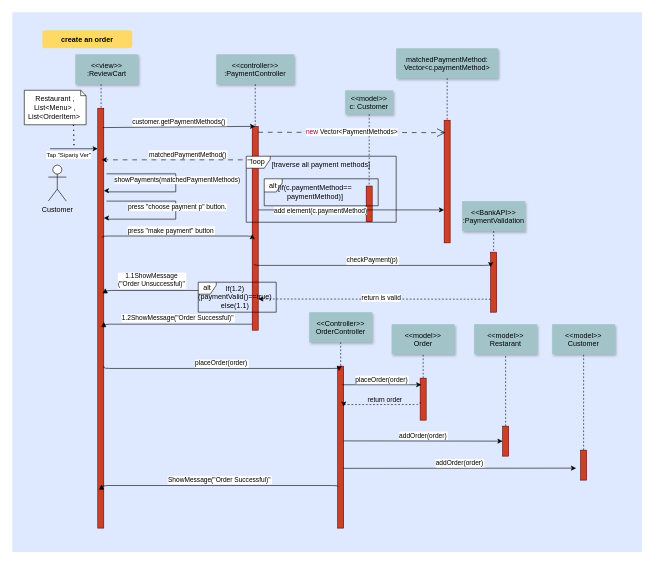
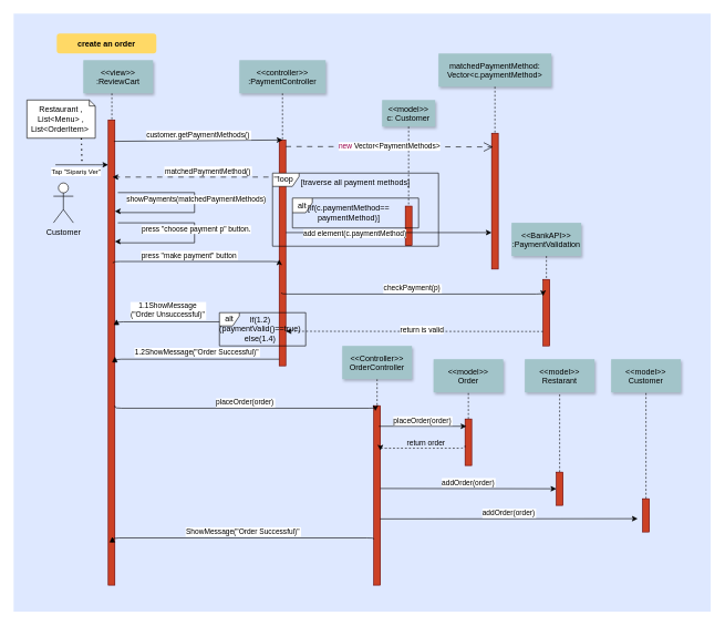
  <mxCell id="0" />
  <mxCell id="1" parent="0" />
  <mxCell id="2" value="" style="fillColor=#DEE8FF;strokeColor=none" vertex="1" parent="1"><mxGeometry y="20" width="1050" height="900" as="geometry" x="20" /></mxCell>
  <mxCell id="3" value="" style="fillColor=#CC4125;strokeColor=#660000" vertex="1" parent="1"><mxGeometry x="162.5" y="180" width="10" height="700" as="geometry" /></mxCell>
  <mxCell id="4" value="&lt;&lt;view&gt;&gt;&#10;:ReviewCart" style="shadow=1;fillColor=#A2C4C9;strokeColor=none" vertex="1" parent="1"><mxGeometry x="125" y="90" width="105" height="50" as="geometry" /></mxCell>
  <mxCell id="5" value="" style="fillColor=#CC4125;strokeColor=#660000" vertex="1" parent="1"><mxGeometry x="420" y="210.17" width="10" height="339.83" as="geometry" /></mxCell>
  <mxCell id="6" value="&lt;&lt;controller&gt;&gt;&#10;:PaymentController" style="shadow=1;fillColor=#A2C4C9;strokeColor=none" vertex="1" parent="1"><mxGeometry x="360" y="90" width="130" height="50" as="geometry" /></mxCell>
  <mxCell id="7" value="" style="edgeStyle=none;endArrow=none;dashed=1" edge="1" parent="1" source="6" target="5"><mxGeometry x="272.335" y="165" width="100" height="100" as="geometry"><mxPoint x="367.259" y="140" as="sourcePoint" /><mxPoint x="367.576" y="195" as="targetPoint" /></mxGeometry></mxCell>
  <mxCell id="8" value="customer.getPaymentMethods()" style="edgeStyle=none;verticalLabelPosition=top;verticalAlign=bottom;entryX=0.5;entryY=0;entryDx=0;entryDy=0;exitX=0.85;exitY=0.046;exitDx=0;exitDy=0;exitPerimeter=0;" edge="1" parent="1" target="5" source="3"><mxGeometry width="100" height="100" as="geometry"><mxPoint x="230" y="209.5" as="sourcePoint" /><mxPoint x="360" y="209.5" as="targetPoint" /><mxPoint as="offset" /></mxGeometry></mxCell>
  <mxCell id="9" value="" style="fillColor=#CC4125;strokeColor=#660000" vertex="1" parent="1"><mxGeometry x="610" y="309.7" width="10" height="59.39" as="geometry" /></mxCell>
  <mxCell id="10" value="&lt;&lt;model&gt;&gt;&#10;c: Customer" style="shadow=1;fillColor=#A2C4C9;strokeColor=none" vertex="1" parent="1"><mxGeometry x="575" y="150" width="80" height="40" as="geometry" /></mxCell>
  <mxCell id="11" value="" style="edgeStyle=none;endArrow=none;dashed=1" edge="1" parent="1" source="10" target="9"><mxGeometry x="614.488" y="175.0" width="100" height="100" as="geometry"><mxPoint x="694.653" y="140" as="sourcePoint" /><mxPoint x="694.653" y="290" as="targetPoint" /></mxGeometry></mxCell>
  <mxCell id="12" value="&lt;&lt;BankAPI&gt;&gt;&#10;:PaymentValidation" style="shadow=1;fillColor=#A2C4C9;strokeColor=none" vertex="1" parent="1"><mxGeometry x="770" y="334.78" width="105" height="50" as="geometry" /></mxCell>
  <mxCell id="13" value="" style="edgeStyle=none;endArrow=none;dashed=1" edge="1" parent="1" source="12" target="14"><mxGeometry x="727.335" y="165" width="100" height="100" as="geometry"><mxPoint x="822.259" y="140" as="sourcePoint" /><mxPoint x="822.576" y="195" as="targetPoint" /></mxGeometry></mxCell>
  <mxCell id="14" value="" style="fillColor=#CC4125;strokeColor=#660000" vertex="1" parent="1"><mxGeometry x="817.5" y="420" width="10" height="100" as="geometry" /></mxCell>
  <mxCell id="15" value="" style="edgeStyle=elbowEdgeStyle;elbow=horizontal;endArrow=none;dashed=1" edge="1" parent="1" source="4" target="3"><mxGeometry x="230.0" y="310" width="100" height="100" as="geometry"><mxPoint x="250" y="440" as="sourcePoint" /><mxPoint x="350" y="340" as="targetPoint" /></mxGeometry></mxCell>
  <mxCell id="16" value="" style="edgeStyle=elbowEdgeStyle;elbow=vertical;verticalLabelPosition=top;verticalAlign=bottom" edge="1" parent="1"><mxGeometry width="100" height="100" as="geometry"><mxPoint x="430" y="349.5" as="sourcePoint" /><mxPoint x="740" y="349.5" as="targetPoint" /><Array as="points"><mxPoint x="730" y="349.5" /></Array><mxPoint as="offset" /></mxGeometry></mxCell>
  <mxCell id="17" value="add element(c.paymentMethod)" style="edgeLabel;html=1;align=center;verticalAlign=middle;resizable=0;points=[];" connectable="0" vertex="1" parent="16"><mxGeometry relative="1" as="geometry"><mxPoint x="-52" y="1" as="offset" /></mxGeometry></mxCell>
  <mxCell id="18" value="             press &quot;make payment&quot; button" style="edgeStyle=elbowEdgeStyle;elbow=vertical;dashed=0;verticalLabelPosition=top;verticalAlign=bottom;align=right;entryX=0;entryY=0.598;entryDx=0;entryDy=0;entryPerimeter=0;" edge="1" parent="1"><mxGeometry width="100" height="100" as="geometry"><mxPoint x="170" y="395.61" as="sourcePoint" /><mxPoint x="420" y="389.998" as="targetPoint" /><Array as="points" /><mxPoint x="63" as="offset" /></mxGeometry></mxCell>
  <mxCell id="19" value="" style="fillColor=#CC4125;strokeColor=#660000" vertex="1" parent="1"><mxGeometry x="562.5" y="610" width="10" height="270" as="geometry" /></mxCell>
  <mxCell id="20" value="ShowMessage(&quot;Order Successful)&quot;" style="edgeStyle=elbowEdgeStyle;elbow=vertical;verticalLabelPosition=top;verticalAlign=bottom;endArrow=none;startFill=1;startArrow=block;entryX=0.44;entryY=0.85;entryDx=0;entryDy=0;entryPerimeter=0;exitX=0.621;exitY=0.896;exitDx=0;exitDy=0;exitPerimeter=0;" edge="1" parent="1" source="3"><mxGeometry x="212.5" y="469.583" width="100" height="100" as="geometry"><mxPoint x="340" y="811" as="sourcePoint" /><mxPoint x="562.5" y="810.786" as="targetPoint" /><Array as="points" /></mxGeometry></mxCell>
  <mxCell id="21" value="" style="edgeStyle=none;endArrow=none;dashed=1;exitX=0.5;exitY=1;exitDx=0;exitDy=0;" edge="1" parent="1" source="41" target="19"><mxGeometry x="376.571" y="339.697" width="100" height="100" as="geometry"><mxPoint x="471.736" y="314.697" as="sourcePoint" /><mxPoint x="471.736" y="494.091" as="targetPoint" /></mxGeometry></mxCell>
- <mxCell id="22" value="create an order" style="rounded=1;fontStyle=1;fillColor=#FFD966;strokeColor=none" vertex="1" parent="1"><mxGeometry x="70" y="50" width="150" height="30" as="geometry" /></mxCell>
+ <mxCell id="22" value="create an order" style="rounded=1;fontStyle=1;fillColor=#FFD966;strokeColor=none" vertex="1" parent="1"><mxGeometry x="85" y="50" width="150" height="30" as="geometry" /></mxCell>
  <mxCell id="23" value="" style="fillColor=#CC4125;strokeColor=#660000" vertex="1" parent="1"><mxGeometry x="740" y="200" width="10" height="204.39" as="geometry" /></mxCell>
  <mxCell id="24" value="loop" style="shape=umlFrame;whiteSpace=wrap;html=1;pointerEvents=0;width=40;height=20;" vertex="1" parent="1"><mxGeometry x="410" y="260" width="250" height="110" as="geometry" /></mxCell>
  <mxCell id="25" value="alt" style="shape=umlFrame;whiteSpace=wrap;html=1;pointerEvents=0;width=30;height=22;" vertex="1" parent="1"><mxGeometry x="440" y="297.59" width="190" height="45" as="geometry" /></mxCell>
  <mxCell id="26" value="&lt;font style=&quot;color: rgb(153, 0, 77);&quot;&gt;new &lt;/font&gt;Vector&amp;lt;PaymentMethods&amp;gt;" style="endArrow=open;endSize=12;dashed=1;html=1;rounded=0;entryX=0.22;entryY=0.101;entryDx=0;entryDy=0;entryPerimeter=0;dashPattern=8 8;" edge="1" parent="1" target="23"><mxGeometry width="160" relative="1" as="geometry"><mxPoint x="430" y="220" as="sourcePoint" /><mxPoint x="720" y="220" as="targetPoint" /></mxGeometry></mxCell>
  <mxCell id="27" value="[traverse all payment methods]" style="text;html=1;align=center;verticalAlign=middle;whiteSpace=wrap;rounded=0;" vertex="1" parent="1"><mxGeometry x="450" y="260" width="170" height="30" as="geometry" /></mxCell>
  <mxCell id="28" value="[if(c.paymentMethod==&lt;div&gt;paymentMethod)]&lt;/div&gt;" style="text;html=1;align=center;verticalAlign=middle;whiteSpace=wrap;rounded=0;" vertex="1" parent="1"><mxGeometry x="460" y="305.39" width="130" height="29.39" as="geometry" /></mxCell>
  <mxCell id="29" value="matchedPaymentMethod:&#10;Vector&lt;c.paymentMethod&gt;" style="shadow=1;fillColor=#A2C4C9;strokeColor=none" vertex="1" parent="1"><mxGeometry x="660" y="80" width="170" height="50" as="geometry" /></mxCell>
  <mxCell id="30" value="" style="edgeStyle=none;endArrow=none;dashed=1;exitX=0.5;exitY=1;exitDx=0;exitDy=0;entryX=0.5;entryY=0;entryDx=0;entryDy=0;" edge="1" parent="1" source="29" target="23"><mxGeometry x="727.335" y="165" width="100" height="100" as="geometry"><mxPoint x="996" y="150" as="sourcePoint" /><mxPoint x="725" y="208" as="targetPoint" /></mxGeometry></mxCell>
  <mxCell id="31" value="matchedPaymentMethod()" style="edgeStyle=elbowEdgeStyle;elbow=vertical;dashed=1;verticalLabelPosition=top;verticalAlign=bottom;align=right;dashPattern=8 8;" edge="1" parent="1"><mxGeometry width="100" height="100" as="geometry"><mxPoint x="420" y="265.99" as="sourcePoint" /><mxPoint x="169" y="266" as="targetPoint" /><Array as="points" /><mxPoint x="85" as="offset" /></mxGeometry></mxCell>
  <mxCell id="32" style="edgeStyle=orthogonalEdgeStyle;rounded=0;orthogonalLoop=1;jettySize=auto;html=1;exitX=1.2;exitY=0.441;exitDx=0;exitDy=0;exitPerimeter=0;entryX=0.75;entryY=0.524;entryDx=0;entryDy=0;entryPerimeter=0;" edge="1" parent="1"><mxGeometry relative="1" as="geometry"><mxPoint x="177" y="289.32" as="sourcePoint" /><mxPoint x="172.5" y="317.54" as="targetPoint" /><Array as="points"><mxPoint x="292.5" y="289.38" /><mxPoint x="292.5" y="319.38" /><mxPoint x="177.5" y="319.38" /><mxPoint x="177.5" y="317.38" /></Array></mxGeometry></mxCell>
  <mxCell id="33" value="showPayments(matchedPaymentMethods)" style="edgeLabel;html=1;align=center;verticalAlign=middle;resizable=0;points=[];" connectable="0" vertex="1" parent="32"><mxGeometry x="-0.155" relative="1" as="geometry"><mxPoint x="5" y="10" as="offset" /></mxGeometry></mxCell>
  <mxCell id="34" style="edgeStyle=orthogonalEdgeStyle;rounded=0;orthogonalLoop=1;jettySize=auto;html=1;exitX=1.2;exitY=0.441;exitDx=0;exitDy=0;exitPerimeter=0;entryX=0.75;entryY=0.524;entryDx=0;entryDy=0;entryPerimeter=0;" edge="1" parent="1"><mxGeometry relative="1" as="geometry"><mxPoint x="177" y="334.81" as="sourcePoint" /><mxPoint x="172.5" y="363.03" as="targetPoint" /><Array as="points"><mxPoint x="292.5" y="334.87" /><mxPoint x="292.5" y="364.87" /><mxPoint x="177.5" y="364.87" /><mxPoint x="177.5" y="362.87" /></Array></mxGeometry></mxCell>
  <mxCell id="35" value="press &quot;choose payment p&quot; button." style="edgeLabel;html=1;align=center;verticalAlign=middle;resizable=0;points=[];" connectable="0" vertex="1" parent="34"><mxGeometry x="-0.155" relative="1" as="geometry"><mxPoint x="5" y="10" as="offset" /></mxGeometry></mxCell>
  <mxCell id="36" value="checkPayment(p)" style="edgeStyle=elbowEdgeStyle;elbow=vertical;verticalLabelPosition=top;verticalAlign=bottom;endArrow=classic;startFill=0;startArrow=none;endFill=1;entryX=0;entryY=0.25;entryDx=0;entryDy=0;exitX=0.36;exitY=0.676;exitDx=0;exitDy=0;exitPerimeter=0;" edge="1" parent="1" source="5" target="14"><mxGeometry x="212.5" y="469.583" width="100" height="100" as="geometry"><mxPoint x="430" y="430" as="sourcePoint" /><mxPoint x="710" y="420" as="targetPoint" /><Array as="points" /></mxGeometry></mxCell>
  <mxCell id="37" value="alt" style="shape=umlFrame;whiteSpace=wrap;html=1;pointerEvents=0;width=30;height=20;" vertex="1" parent="1"><mxGeometry x="330" y="470" width="130" height="50" as="geometry" /></mxCell>
- <mxCell id="38" value="If(1.2) (paymentValid()==true)&lt;div&gt;else(1.1)&lt;/div&gt;" style="text;html=1;align=center;verticalAlign=middle;whiteSpace=wrap;rounded=0;" vertex="1" parent="1"><mxGeometry x="330" y="480" width="122.5" height="30" as="geometry" /></mxCell>
+ <mxCell id="38" value="If(1.2) (paymentValid()==true)&lt;div&gt;else(1.4)&lt;/div&gt;" style="text;html=1;align=center;verticalAlign=middle;whiteSpace=wrap;rounded=0;" vertex="1" parent="1"><mxGeometry x="330" y="480" width="122.5" height="30" as="geometry" /></mxCell>
  <mxCell id="39" value="" style="edgeStyle=elbowEdgeStyle;elbow=vertical;dashed=1;verticalLabelPosition=bottom;verticalAlign=top;entryX=1;entryY=0.848;entryDx=0;entryDy=0;entryPerimeter=0;" edge="1" parent="1" target="5"><mxGeometry x="507.5" y="664.342" width="100" height="100" as="geometry"><mxPoint x="817.5" y="498.33" as="sourcePoint" /><mxPoint x="685" y="498.33" as="targetPoint" /><Array as="points" /></mxGeometry></mxCell>
  <mxCell id="40" value="return is valid" style="edgeLabel;html=1;align=center;verticalAlign=middle;resizable=0;points=[];" connectable="0" vertex="1" parent="39"><mxGeometry relative="1" as="geometry"><mxPoint x="11" y="-3" as="offset" /></mxGeometry></mxCell>
  <mxCell id="41" value="&lt;&lt;Controller&gt;&gt;&#10;OrderController" style="shadow=1;fillColor=#A2C4C9;strokeColor=none" vertex="1" parent="1"><mxGeometry x="515" y="520" width="105" height="50" as="geometry" /></mxCell>
  <mxCell id="42" value="&lt;&lt;model&gt;&gt;&#10;Order" style="shadow=1;fillColor=#A2C4C9;strokeColor=none" vertex="1" parent="1"><mxGeometry x="652.5" y="540" width="105" height="50" as="geometry" /></mxCell>
  <mxCell id="43" value="&lt;&lt;model&gt;&gt;&#10;Restarant" style="shadow=1;fillColor=#A2C4C9;strokeColor=none" vertex="1" parent="1"><mxGeometry x="790" y="540" width="105" height="50" as="geometry" /></mxCell>
  <mxCell id="44" value="&lt;&lt;model&gt;&gt;&#10;Customer" style="shadow=1;fillColor=#A2C4C9;strokeColor=none" vertex="1" parent="1"><mxGeometry x="920" y="540" width="105" height="50" as="geometry" /></mxCell>
  <mxCell id="45" style="edgeStyle=orthogonalEdgeStyle;rounded=0;orthogonalLoop=1;jettySize=auto;html=1;dashed=1;endArrow=none;startFill=0;" edge="1" parent="1" source="46" target="44"><mxGeometry relative="1" as="geometry" /></mxCell>
  <mxCell id="46" value="" style="fillColor=#CC4125;strokeColor=#660000" vertex="1" parent="1"><mxGeometry x="967.5" y="750" width="10" height="50" as="geometry" /></mxCell>
  <mxCell id="47" style="edgeStyle=orthogonalEdgeStyle;rounded=0;orthogonalLoop=1;jettySize=auto;html=1;endArrow=none;startFill=0;dashed=1;" edge="1" parent="1" source="48" target="43"><mxGeometry relative="1" as="geometry" /></mxCell>
  <mxCell id="48" value="" style="fillColor=#CC4125;strokeColor=#660000" vertex="1" parent="1"><mxGeometry x="837.5" y="710" width="10" height="50" as="geometry" /></mxCell>
  <mxCell id="49" style="edgeStyle=orthogonalEdgeStyle;rounded=0;orthogonalLoop=1;jettySize=auto;html=1;dashed=1;endArrow=none;startFill=0;" edge="1" parent="1" source="50" target="42"><mxGeometry relative="1" as="geometry" /></mxCell>
  <mxCell id="50" value="" style="fillColor=#CC4125;strokeColor=#660000" vertex="1" parent="1"><mxGeometry x="700" y="630" width="10" height="70" as="geometry" /></mxCell>
  <mxCell id="51" value="Customer" style="shape=umlActor;verticalLabelPosition=bottom;verticalAlign=top;html=1;outlineConnect=0;" vertex="1" parent="1"><mxGeometry x="80" y="274.78" width="30" height="60" as="geometry" /></mxCell>
  <mxCell id="52" value="placeOrder(order)" style="edgeStyle=elbowEdgeStyle;elbow=vertical;verticalLabelPosition=top;verticalAlign=bottom;endArrow=classic;startFill=0;startArrow=none;endFill=1;entryX=0.2;entryY=0.169;entryDx=0;entryDy=0;entryPerimeter=0;" edge="1" parent="1" target="50"><mxGeometry x="212.5" y="469.583" width="100" height="100" as="geometry"><mxPoint x="570" y="641" as="sourcePoint" /><mxPoint x="670" y="635" as="targetPoint" /><Array as="points" /></mxGeometry></mxCell>
  <mxCell id="53" value="addOrder(order)" style="edgeStyle=elbowEdgeStyle;elbow=vertical;verticalLabelPosition=top;verticalAlign=bottom;endArrow=classic;startFill=0;startArrow=none;endFill=1;exitX=0.889;exitY=0.454;exitDx=0;exitDy=0;exitPerimeter=0;entryX=0;entryY=0.75;entryDx=0;entryDy=0;" edge="1" parent="1"><mxGeometry x="212.5" y="469.583" width="100" height="100" as="geometry"><mxPoint x="572.5" y="734.6" as="sourcePoint" /><mxPoint x="837.5" y="734.58" as="targetPoint" /><Array as="points" /></mxGeometry></mxCell>
  <mxCell id="54" value="addOrder(order)" style="edgeStyle=elbowEdgeStyle;elbow=vertical;verticalLabelPosition=top;verticalAlign=bottom;endArrow=classic;startFill=0;startArrow=none;endFill=1;exitX=0.95;exitY=0.631;exitDx=0;exitDy=0;exitPerimeter=0;" edge="1" parent="1" source="19"><mxGeometry x="212.5" y="469.583" width="100" height="100" as="geometry"><mxPoint x="580" y="780" as="sourcePoint" /><mxPoint x="960" y="780" as="targetPoint" /><Array as="points"><mxPoint x="790" y="780" /></Array></mxGeometry></mxCell>
  <mxCell id="55" value="" style="edgeStyle=elbowEdgeStyle;elbow=vertical;dashed=1;verticalLabelPosition=bottom;verticalAlign=top;entryX=1;entryY=0.25;entryDx=0;entryDy=0;" edge="1" parent="1" target="19"><mxGeometry x="507.5" y="664.342" width="100" height="100" as="geometry"><mxPoint x="700" y="670" as="sourcePoint" /><mxPoint x="575" y="677.16" as="targetPoint" /><Array as="points" /></mxGeometry></mxCell>
  <mxCell id="56" value="return order" style="edgeLabel;html=1;align=center;verticalAlign=middle;resizable=0;points=[];labelBackgroundColor=none;" connectable="0" vertex="1" parent="55"><mxGeometry relative="1" as="geometry"><mxPoint x="4" y="-8" as="offset" /></mxGeometry></mxCell>
  <mxCell id="57" value="1.2ShowMessage(&quot;Order Successful)&quot;" style="edgeStyle=elbowEdgeStyle;elbow=vertical;verticalLabelPosition=top;verticalAlign=bottom;endArrow=none;startFill=1;startArrow=block;exitX=0.621;exitY=0.896;exitDx=0;exitDy=0;exitPerimeter=0;" edge="1" parent="1"><mxGeometry x="212.5" y="469.583" width="100" height="100" as="geometry"><mxPoint x="172.5" y="536.21" as="sourcePoint" /><mxPoint x="420" y="540" as="targetPoint" /><Array as="points"><mxPoint x="300" y="540" /></Array></mxGeometry></mxCell>
  <mxCell id="58" value="placeOrder(order)" style="edgeStyle=elbowEdgeStyle;elbow=vertical;verticalLabelPosition=top;verticalAlign=bottom;endArrow=classic;startFill=0;startArrow=none;exitX=0.621;exitY=0.896;exitDx=0;exitDy=0;exitPerimeter=0;endFill=1;entryX=0.25;entryY=0.03;entryDx=0;entryDy=0;entryPerimeter=0;" edge="1" parent="1" target="19"><mxGeometry x="212.5" y="469.583" width="100" height="100" as="geometry"><mxPoint x="172.5" y="610" as="sourcePoint" /><mxPoint x="420" y="613.79" as="targetPoint" /><Array as="points"><mxPoint x="300" y="613.79" /></Array></mxGeometry></mxCell>
  <mxCell id="59" value="1.1ShowMessage&#10;(&quot;Order Unsuccessful)&quot;" style="edgeStyle=elbowEdgeStyle;elbow=vertical;verticalLabelPosition=top;verticalAlign=bottom;endArrow=none;startFill=1;startArrow=block;exitX=0.621;exitY=0.896;exitDx=0;exitDy=0;exitPerimeter=0;" edge="1" parent="1"><mxGeometry x="212.5" y="469.583" width="100" height="100" as="geometry"><mxPoint x="175" y="480" as="sourcePoint" /><mxPoint x="330" y="484" as="targetPoint" /><Array as="points"><mxPoint x="302.5" y="483.79" /></Array></mxGeometry></mxCell>
  <mxCell id="60" value="" style="endArrow=classic;html=1;rounded=0;exitX=1;exitY=0.333;exitDx=0;exitDy=0;exitPerimeter=0;" edge="1" parent="1"><mxGeometry width="50" height="50" relative="1" as="geometry"><mxPoint x="83" y="247.5" as="sourcePoint" /><mxPoint x="162.5" y="247.5" as="targetPoint" /><Array as="points"><mxPoint x="143" y="247.5" /></Array></mxGeometry></mxCell>
  <mxCell id="61" value="&lt;font size=&quot;1&quot;&gt;Tap &quot;Sipariş Ver&quot;&lt;/font&gt;" style="edgeLabel;html=1;align=center;verticalAlign=middle;resizable=0;points=[];" connectable="0" vertex="1" parent="60"><mxGeometry x="-0.133" relative="1" as="geometry"><mxPoint x="-4" y="10" as="offset" /></mxGeometry></mxCell>
  <mxCell id="62" value="Restaurant ,&lt;br&gt;&lt;div&gt;&lt;span style=&quot;background-color: transparent; color: light-dark(rgb(0, 0, 0), rgb(255, 255, 255));&quot;&gt;List&amp;lt;Menu&amp;gt; ,&lt;/span&gt;&lt;/div&gt;&lt;div&gt;&lt;span style=&quot;background-color: transparent; color: light-dark(rgb(0, 0, 0), rgb(255, 255, 255));&quot;&gt;List&amp;lt;OrderItem&amp;gt;&lt;/span&gt;&amp;nbsp;&lt;/div&gt;" style="shape=note;size=9;whiteSpace=wrap;html=1;" vertex="1" parent="1"><mxGeometry x="40" y="150" width="103" height="57.5" as="geometry" /></mxCell>
  <mxCell id="63" value="" style="endArrow=none;dashed=1;html=1;dashPattern=1 3;strokeWidth=2;rounded=0;exitX=0.796;exitY=1.003;exitDx=0;exitDy=0;exitPerimeter=0;" edge="1" parent="1" source="62"><mxGeometry width="50" height="50" relative="1" as="geometry"><mxPoint x="393" y="397.5" as="sourcePoint" /><mxPoint x="123" y="247.5" as="targetPoint" /></mxGeometry></mxCell>
